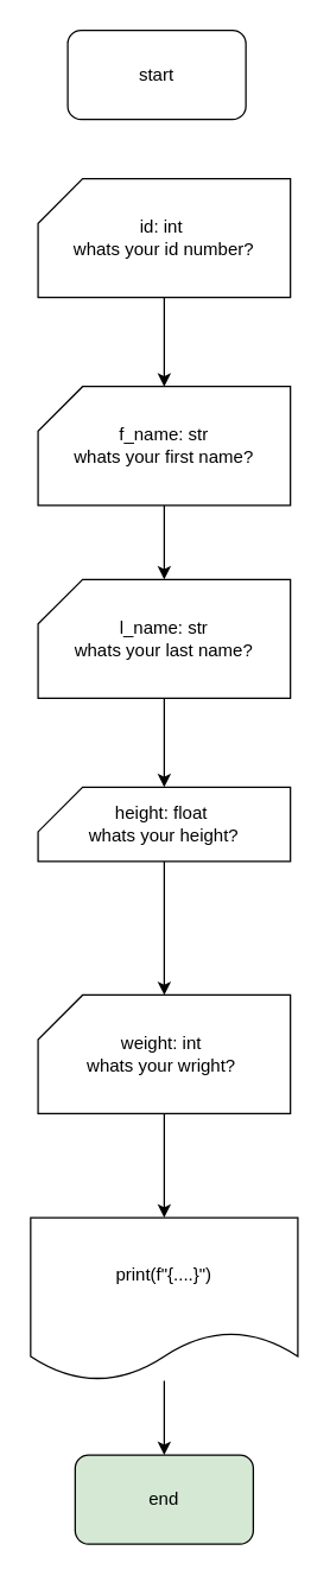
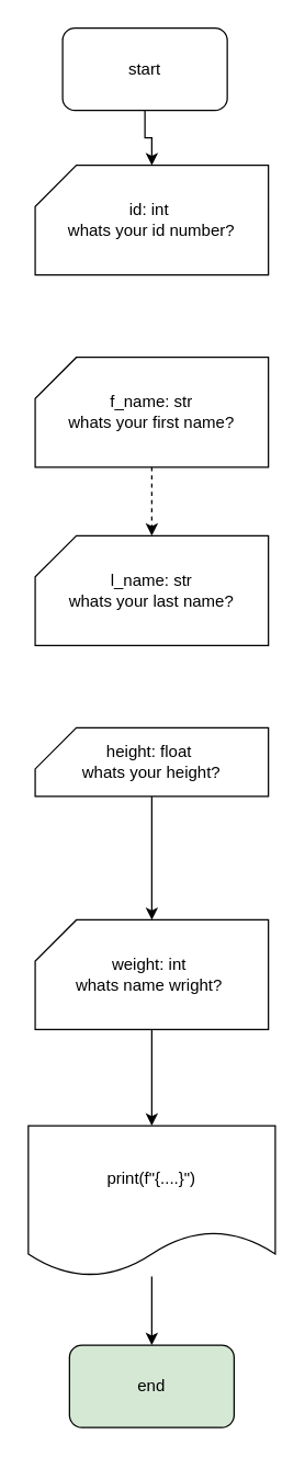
  <mxCell id="0" />
  <mxCell id="1" parent="0" />
  <mxCell id="2" value="end" style="rounded=1;whiteSpace=wrap;html=1;fillColor=#d5e8d4;" vertex="1" parent="1"><mxGeometry x="50" y="980" width="120" height="60" as="geometry" /></mxCell>
+ <mxCell id="3" value="" style="edgeStyle=orthogonalEdgeStyle;rounded=0;orthogonalLoop=1;jettySize=auto;html=1;" edge="1" parent="1" source="4" target="6"><mxGeometry relative="1" as="geometry" /></mxCell>
  <mxCell id="4" value="start" style="rounded=1;whiteSpace=wrap;html=1;" vertex="1" parent="1"><mxGeometry x="45" y="20" width="120" height="60" as="geometry" /></mxCell>
- <mxCell id="5" value="" style="edgeStyle=orthogonalEdgeStyle;rounded=0;orthogonalLoop=1;jettySize=auto;html=1;" edge="1" parent="1" source="6" target="8"><mxGeometry relative="1" as="geometry" /></mxCell>
  <mxCell id="6" value="id: int&amp;nbsp;&lt;div&gt;whats your id number?&lt;/div&gt;" style="shape=card;whiteSpace=wrap;html=1;" vertex="1" parent="1"><mxGeometry x="25" y="120" width="170" height="80" as="geometry" /></mxCell>
- <mxCell id="7" value="" style="edgeStyle=orthogonalEdgeStyle;rounded=0;orthogonalLoop=1;jettySize=auto;html=1;" edge="1" parent="1" source="8" target="10"><mxGeometry relative="1" as="geometry" /></mxCell>
+ <mxCell id="7" value="" style="edgeStyle=orthogonalEdgeStyle;rounded=0;orthogonalLoop=1;jettySize=auto;html=1;dashed=1;" edge="1" parent="1" source="8" target="10"><mxGeometry relative="1" as="geometry" /></mxCell>
  <mxCell id="8" value="f_name: str&lt;div&gt;whats your first name?&lt;/div&gt;" style="shape=card;whiteSpace=wrap;html=1;" vertex="1" parent="1"><mxGeometry x="25" y="260" width="170" height="80" as="geometry" /></mxCell>
- <mxCell id="9" value="" style="edgeStyle=orthogonalEdgeStyle;rounded=0;orthogonalLoop=1;jettySize=auto;html=1;" edge="1" parent="1" source="10" target="14"><mxGeometry relative="1" as="geometry" /></mxCell>
  <mxCell id="10" value="l_name: str&lt;div&gt;whats your last name?&lt;/div&gt;" style="shape=card;whiteSpace=wrap;html=1;" vertex="1" parent="1"><mxGeometry x="25" y="390" width="170" height="80" as="geometry" /></mxCell>
  <mxCell id="11" value="" style="edgeStyle=orthogonalEdgeStyle;rounded=0;orthogonalLoop=1;jettySize=auto;html=1;" edge="1" parent="1" source="12" target="2"><mxGeometry relative="1" as="geometry" /></mxCell>
  <mxCell id="12" value="print(f&quot;{....}&quot;)" style="shape=document;whiteSpace=wrap;html=1;boundedLbl=1;" vertex="1" parent="1"><mxGeometry x="20" y="820" width="180" height="110" as="geometry" /></mxCell>
  <mxCell id="13" value="" style="edgeStyle=orthogonalEdgeStyle;rounded=0;orthogonalLoop=1;jettySize=auto;html=1;" edge="1" parent="1" source="14" target="16"><mxGeometry relative="1" as="geometry" /></mxCell>
  <mxCell id="14" value="height: float&amp;nbsp;&lt;div&gt;whats your height?&lt;/div&gt;" style="shape=card;whiteSpace=wrap;html=1;" vertex="1" parent="1"><mxGeometry x="25" y="530" width="170" height="50" as="geometry" /></mxCell>
  <mxCell id="15" value="" style="edgeStyle=orthogonalEdgeStyle;rounded=0;orthogonalLoop=1;jettySize=auto;html=1;" edge="1" parent="1" source="16" target="12"><mxGeometry relative="1" as="geometry" /></mxCell>
- <mxCell id="16" value="weight: int&amp;nbsp;&lt;div&gt;whats your wright?&amp;nbsp;&lt;/div&gt;" style="shape=card;whiteSpace=wrap;html=1;" vertex="1" parent="1"><mxGeometry x="25" y="670" width="170" height="80" as="geometry" /></mxCell>
+ <mxCell id="16" value="weight: int&amp;nbsp;&lt;div&gt;whats name wright?&amp;nbsp;&lt;/div&gt;" style="shape=card;whiteSpace=wrap;html=1;" vertex="1" parent="1"><mxGeometry x="25" y="670" width="170" height="80" as="geometry" /></mxCell>
